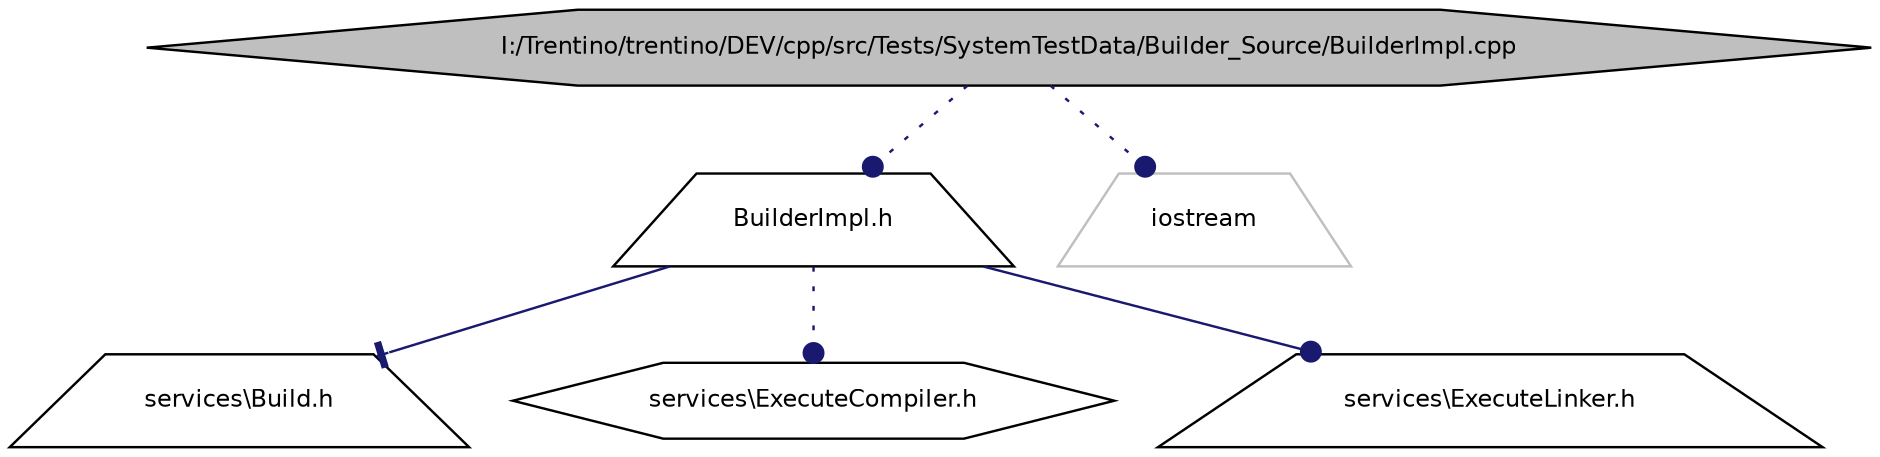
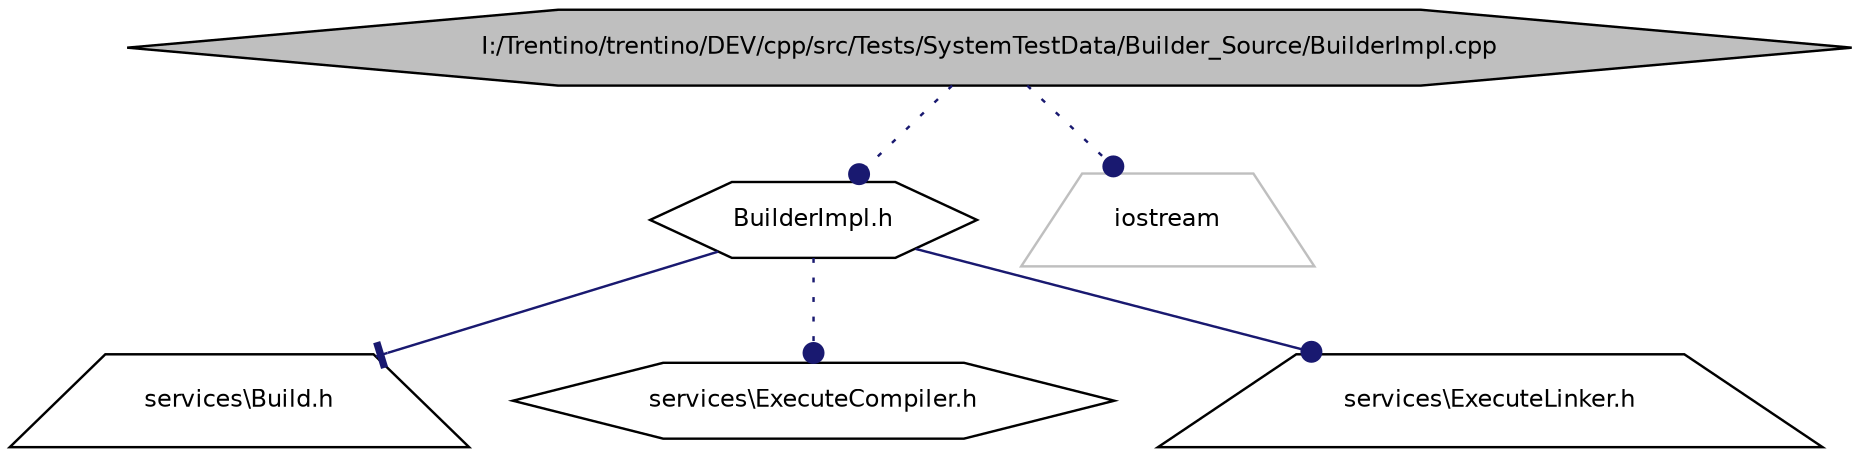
  digraph {
    node [color=black fillcolor=white fontname=Helvetica fontsize=10 shape=hexagon style=filled]
    edge [color=midnightblue fontname=Helvetica fontsize=10 labelfontname=Helvetica labelfontsize=10 style=dotted arrowhead=dot]
    n1 [fillcolor=grey75 fontcolor=black height=0.2 label="I:/Trentino/trentino/DEV/cpp/src/Tests/SystemTestData/Builder_Source/BuilderImpl.cpp" width=0.4]
-   n2 [height=0.2 label="BuilderImpl.h" shape=trapezium width=0.4]
+   n2 [height=0.2 label="BuilderImpl.h" width=0.4]
    n3 [color=grey75 height=0.2 label=iostream shape=trapezium width=0.4]
    n4 [height=0.2 label="services\\Build.h" shape=trapezium width=0.4]
    n5 [height=0.2 label="services\\ExecuteCompiler.h" width=0.4]
    n6 [height=0.2 label="services\\ExecuteLinker.h" shape=trapezium width=0.4]
    n1 -> n2
    n1 -> n3
    n2 -> n4 [style=solid arrowhead=tee]
    n2 -> n5
    n2 -> n6 [style=solid]
  }
